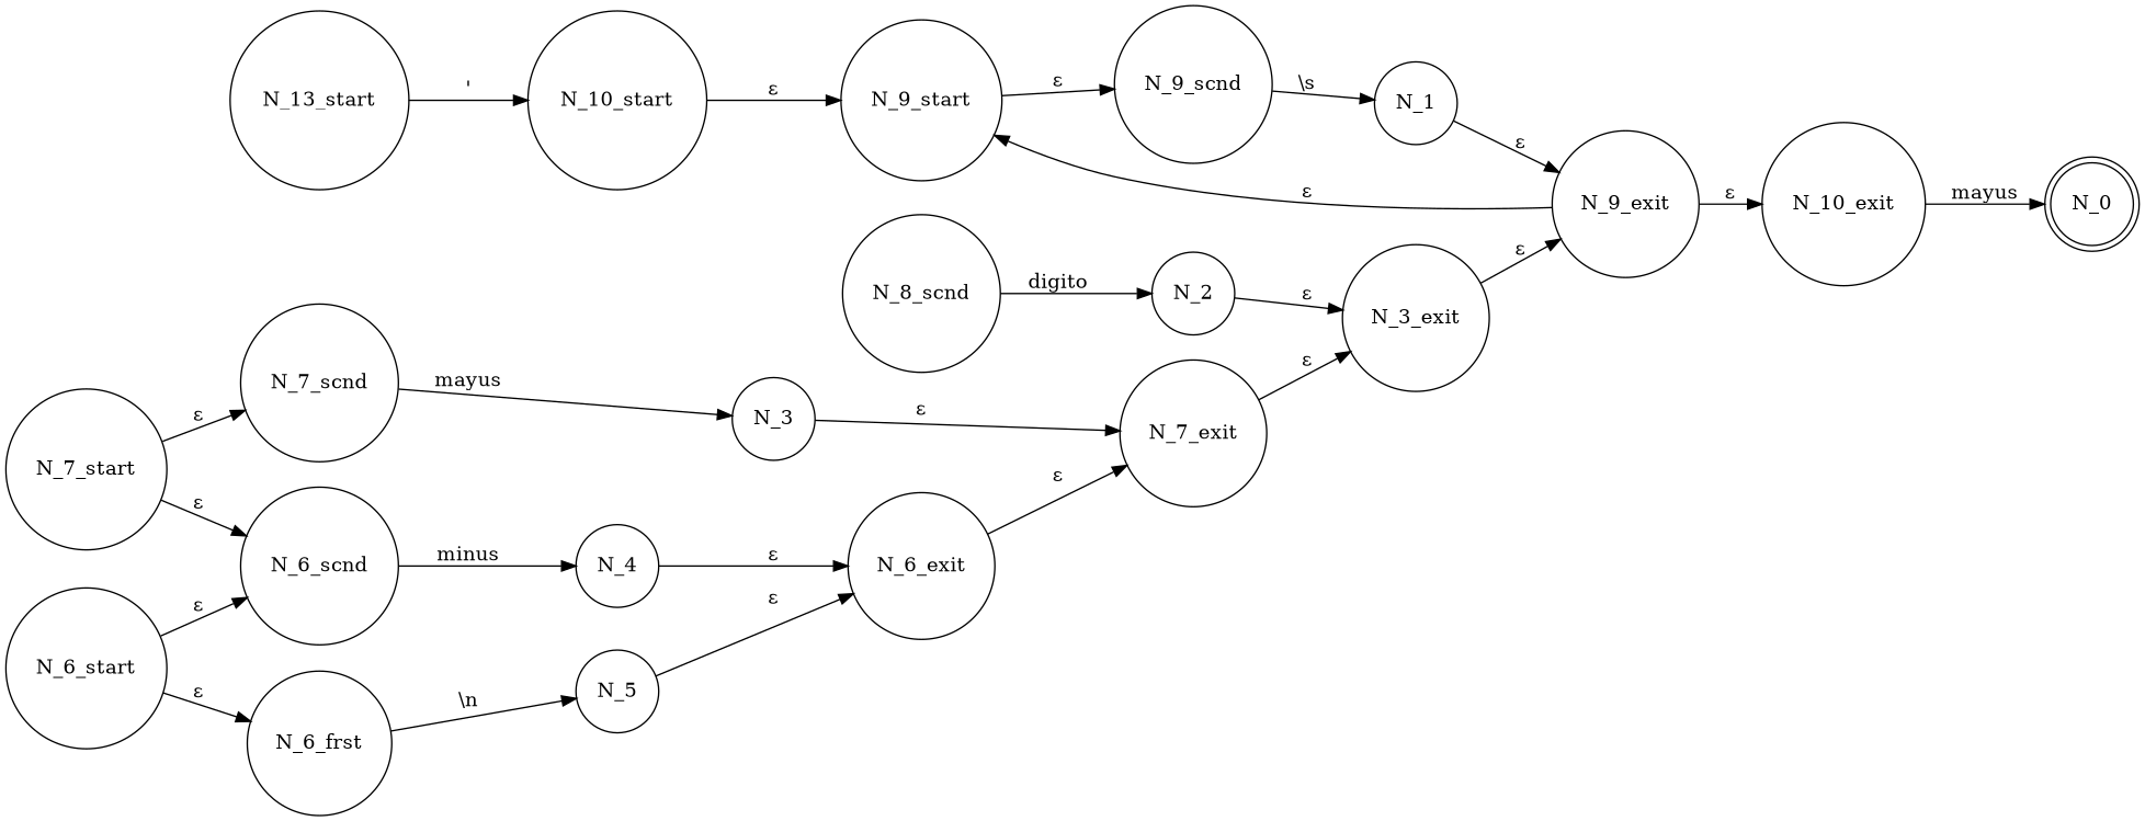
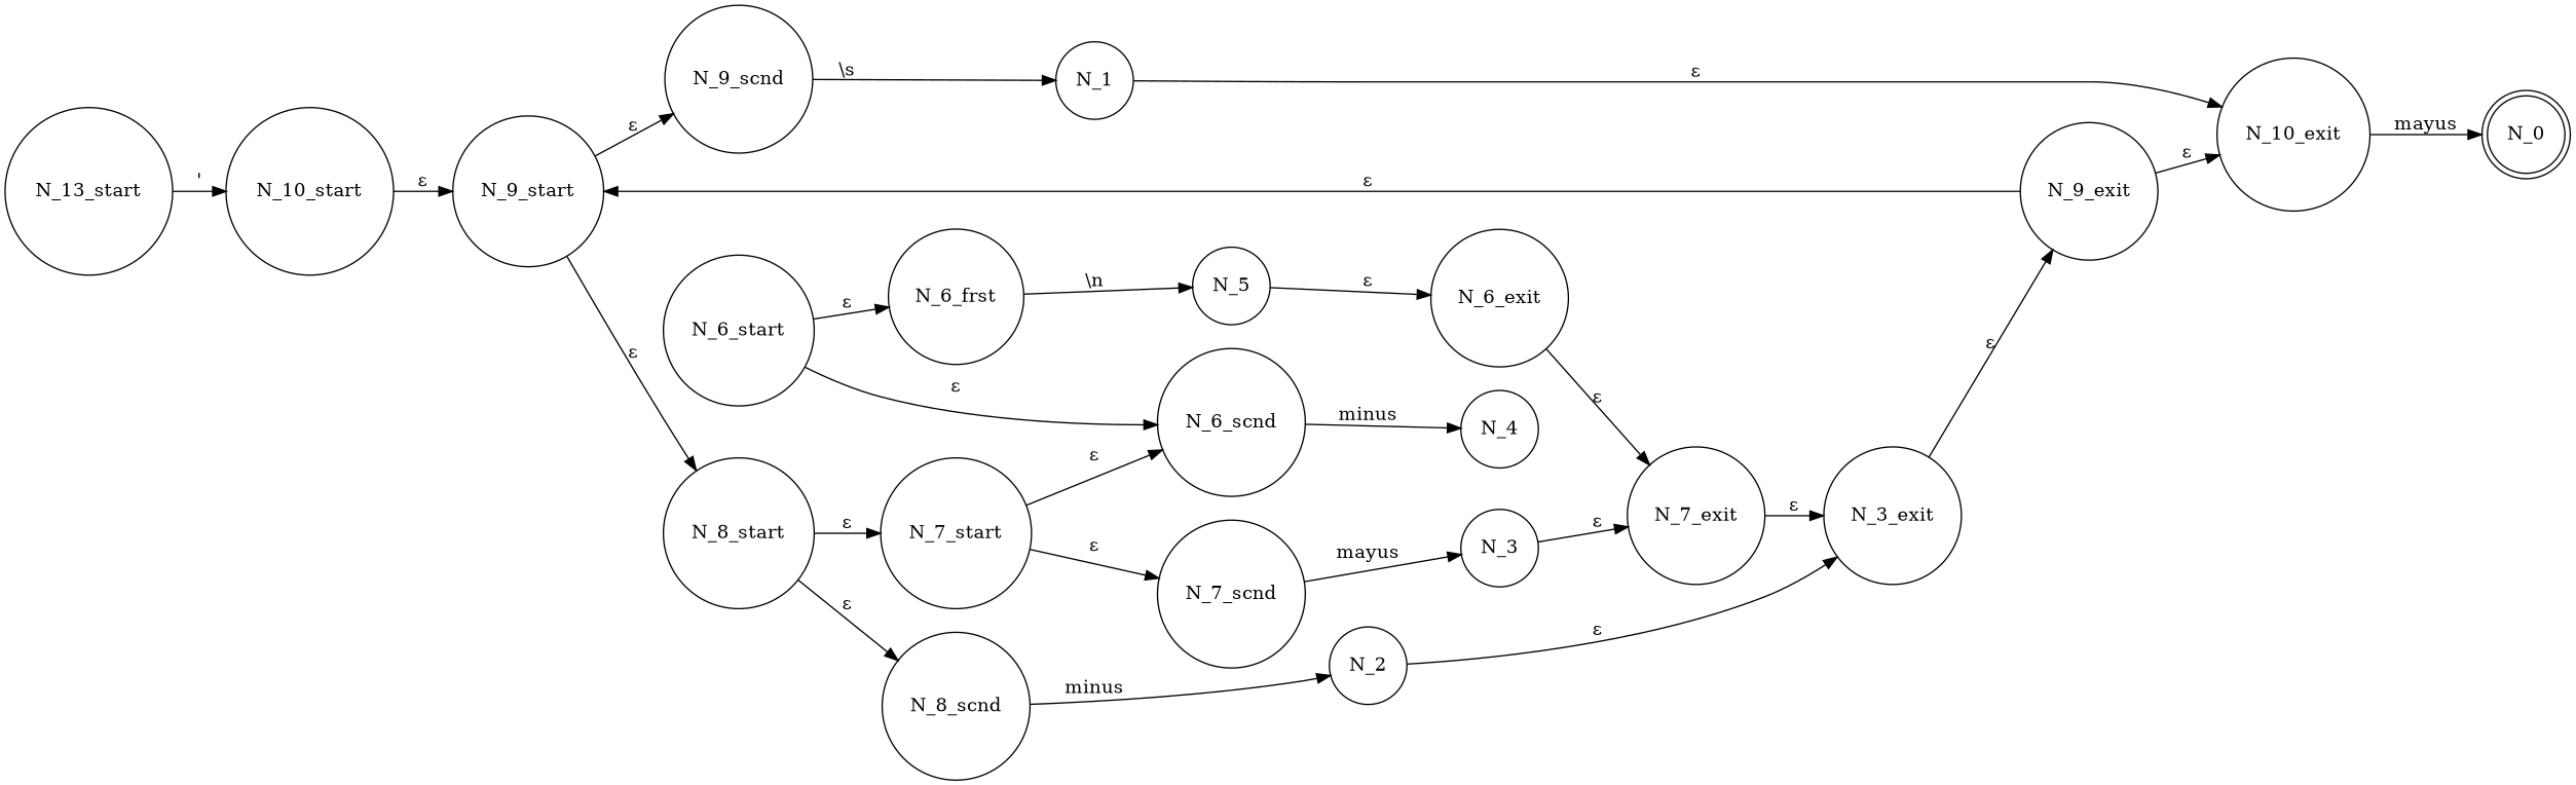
  digraph {
    fontname=Consolas
    labelloc=t
    rankdir=LR
    node [shape=circle]
    N_13_start
    N_10_start
    N_9_start
+   N_8_start
    N_9_scnd
    N_7_start
    N_8_scnd
    N_1
    N_7_scnd
    N_6_scnd
    N_2
    N_6_start
    N_6_frst
    N_3
    N_5
    N_4
    N_6_exit
    N_7_exit
    n19 [label=N_3_exit]
    N_9_exit
    N_10_exit
    N_0 [peripheries=2]
    N_13_start -> N_10_start [label="'"]
    N_10_start -> N_9_start [label="&epsilon;"]
+   N_9_start -> N_8_start [label="&epsilon;"]
    N_9_start -> N_9_scnd [label="&epsilon;"]
+   N_8_start -> N_7_start [label="&epsilon;"]
+   N_8_start -> N_8_scnd [label="&epsilon;"]
    N_9_scnd -> N_1 [label="\\s"]
    N_7_start -> N_7_scnd [label="&epsilon;"]
    N_7_start -> N_6_scnd [label="&epsilon;"]
-   N_8_scnd -> N_2 [label=digito]
-   N_1 -> N_9_exit [label="&epsilon;"]
+   N_8_scnd -> N_2 [label=minus]
+   N_1 -> N_10_exit [label="&epsilon;"]
    N_7_scnd -> N_3 [label=mayus]
    N_6_scnd -> N_4 [label=minus]
    N_2 -> n19 [label="&epsilon;"]
    N_6_start -> N_6_scnd [label="&epsilon;"]
    N_6_start -> N_6_frst [label="&epsilon;"]
    N_6_frst -> N_5 [label="\\n"]
    N_3 -> N_7_exit [label="&epsilon;"]
    N_5 -> N_6_exit [label="&epsilon;"]
-   N_4 -> N_6_exit [label="&epsilon;"]
    N_6_exit -> N_7_exit [label="&epsilon;"]
    N_7_exit -> n19 [label="&epsilon;"]
    n19 -> N_9_exit [label="&epsilon;"]
    N_9_exit -> N_9_start [label="&epsilon;"]
    N_9_exit -> N_10_exit [label="&epsilon;"]
    N_10_exit -> N_0 [label=mayus]
  }
